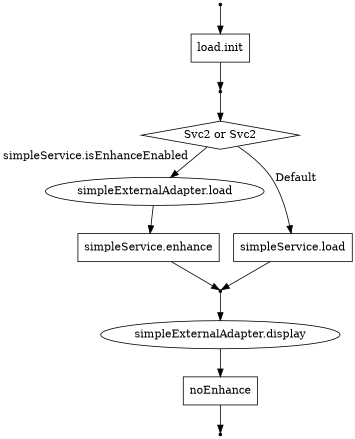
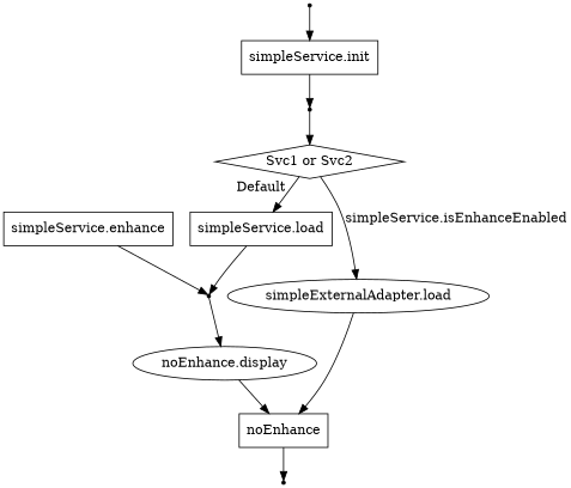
  digraph {
    node [shape=point]
-   n1 [label="simpleExternalAdapter.display" shape=ellipse]
+   n1 [label="noEnhance.display" shape=ellipse]
    enhanced
    n3 [label=noEnhance shape=box]
    n4 [label="simpleExternalAdapter.load" shape=ellipse]
    n5 [label="simpleService.enhance" shape=box]
-   n6 [label="load.init" shape=box]
+   n6 [label="simpleService.init" shape=box]
    inputDataPoint
    simpleService_init
-   n9 [label="Svc2 or Svc2" shape=diamond]
+   n9 [label="Svc1 or Svc2" shape=diamond]
    n10 [label="simpleService.load" shape=box]
    exit
    n1 -> n3
    enhanced -> n1
    n3 -> exit
-   n4 -> n5
+   n4 -> n3
    n5 -> enhanced
    n6 -> simpleService_init
    inputDataPoint -> n6
    simpleService_init -> n9
    n9 -> n4 [xlabel="simpleService.isEnhanceEnabled"]
    n9 -> n10 [xlabel=Default]
    n10 -> enhanced
  }
